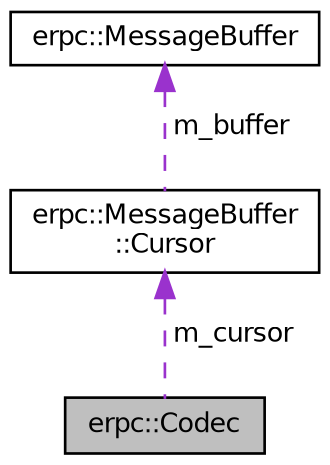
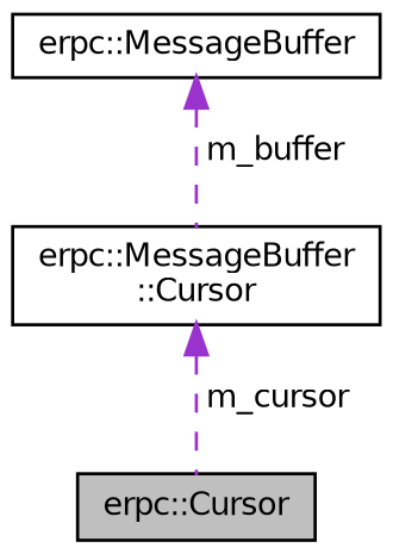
  digraph {
    node [color=black fillcolor=white fontname=Helvetica fontsize=10 shape=record style=filled]
    edge [color=darkorchid3 dir=back fontname=Helvetica fontsize=10 labelfontname=Helvetica labelfontsize=10 style=dashed]
-   n1 [fillcolor=grey75 fontcolor=black height=0.2 label="erpc::Codec" width=0.4]
+   n1 [fillcolor=grey75 fontcolor=black height=0.2 label="erpc::Cursor" width=0.4]
    n2 [height=0.2 label="erpc::MessageBuffer\l::Cursor" width=0.4]
    n3 [height=0.2 label="erpc::MessageBuffer" width=0.4]
    n2 -> n1 [label=" m_cursor"]
    n3 -> n2 [label=" m_buffer"]
  }
